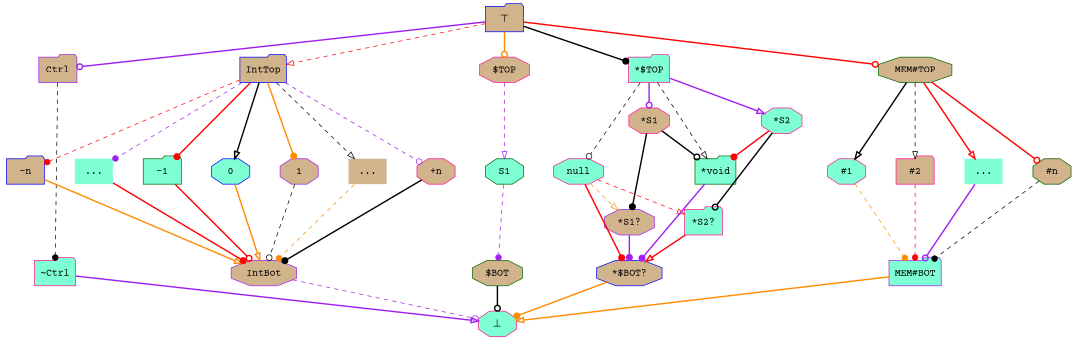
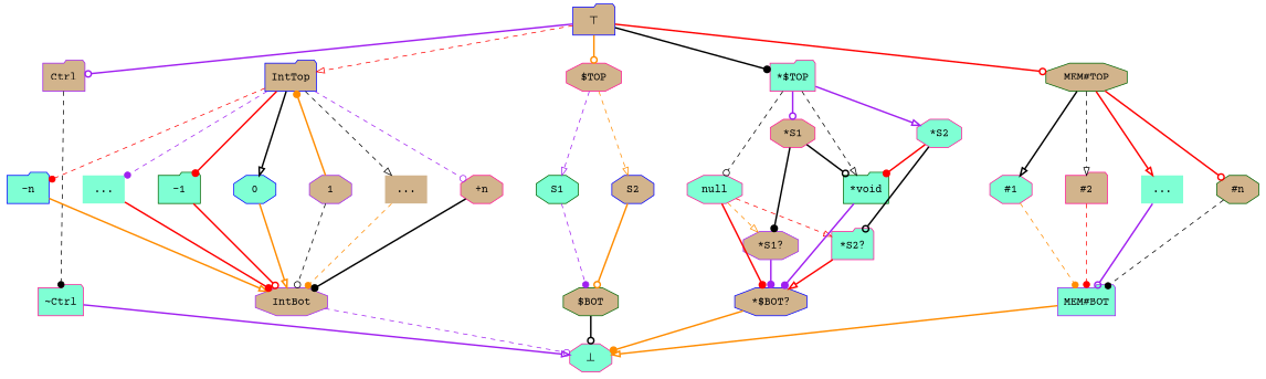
  digraph {
    fontname="Courier Prime"
    nodesep=0.6
    splines=false
    node [color=deeppink fillcolor=tan fontname="Courier Prime" shape=octagon style=filled]
    edge [arrowhead=dot color=black fontname="Courier Prime" style=bold]
    n1 [color=blue label="⊤" shape=folder]
    n2 [color=purple label=Ctrl shape=folder]
    n3 [color=blue label=IntTop shape=folder]
    n4 [label="$TOP"]
    n5 [fillcolor=aquamarine label="*$TOP" shape=folder]
    n6 [color=darkgreen label="MEM#TOP"]
    n7 [label="*S1"]
    n8 [fillcolor=aquamarine label="*S2"]
-   n9 [color=blue label="-n" shape=folder]
+   n9 [color=blue fillcolor=aquamarine label="-n" shape=folder]
    n10 [color=blue fillcolor=aquamarine label="..." shape=none style="none,filled"]
    n11 [color=darkgreen fillcolor=aquamarine label=-1 shape=folder]
    n12 [color=blue fillcolor=aquamarine label=0]
    n13 [color=purple label=1]
    n14 [color=purple label="..." shape=none style="none,filled"]
    n15 [label="+n"]
    n16 [color=darkgreen fillcolor=aquamarine label=S1]
+   n17 [color=blue label=S2]
    n18 [fillcolor=aquamarine label=null]
    n19 [color=darkgreen fillcolor=aquamarine label="*void" shape=folder]
    n20 [fillcolor=aquamarine label="#1"]
    n21 [label="#2" shape=folder]
    n22 [color=purple fillcolor=aquamarine label="..." shape=none style="none,filled"]
    n23 [color=darkgreen label="#n"]
    n24 [color=purple label="*S1?"]
    n25 [fillcolor=aquamarine label="*S2?" shape=folder]
    n26 [fillcolor=aquamarine label="~Ctrl" shape=folder]
    n27 [color=purple label=IntBot]
    n28 [color=darkgreen label="$BOT"]
    n29 [color=blue label="*$BOT?"]
    n30 [color=purple fillcolor=aquamarine label="MEM#BOT" shape=folder]
    n31 [fillcolor=aquamarine label="⊥"]
    subgraph sub_1 {
      rank=same
      n1
    }
    subgraph sub_2 {
      rank=same
      n2
      n3
      n4
      n5
      n6
    }
    subgraph sub_3 {
      rank=same
      n7
      n8
    }
    subgraph sub_4 {
      rank=same
      n9
      n10
      n11
      n12
      n13
      n14
      n15
      n16
+     n17
      n18
      n19
      n20
      n21
      n22
      n23
    }
    subgraph sub_5 {
      rank=same
      n24
      n25
    }
    subgraph sub_6 {
      rank=same
      n26
      n27
      n28
      n29
      n30
    }
    subgraph sub_7 {
      rank=same
      n31
    }
    n1 -> n2 [arrowhead=odot color=purple]
    n1 -> n3 [arrowhead=onormal color=red style=dashed]
    n1 -> n4 [arrowhead=odot color=darkorange]
    n1 -> n5
    n1 -> n6 [arrowhead=odot color=red]
    n2 -> n26 [style=dashed]
    n3 -> n9 [color=red style=dashed]
    n3 -> n10 [color=purple style=dashed]
    n3 -> n11 [color=red]
    n3 -> n12 [arrowhead=onormal]
-   n3 -> n13 [color=darkorange]
+   n13 -> n3 [color=darkorange]
    n3 -> n14 [arrowhead=onormal style=dashed]
    n3 -> n15 [arrowhead=odot color=purple style=dashed]
    n4 -> n16 [arrowhead=onormal color=purple style=dashed]
+   n4 -> n17 [arrowhead=onormal color=darkorange style=dashed]
    n5 -> n7 [arrowhead=odot color=purple]
    n5 -> n8 [arrowhead=onormal color=purple]
    n5 -> n18 [arrowhead=odot style=dashed]
    n5 -> n19 [arrowhead=onormal style=dashed]
    n6 -> n20 [arrowhead=onormal]
    n6 -> n21 [arrowhead=onormal style=dashed]
    n6 -> n22 [arrowhead=onormal color=red]
    n6 -> n23 [arrowhead=odot color=red]
    n7 -> n19 [arrowhead=odot]
    n7 -> n24
    n8 -> n19 [color=red]
    n8 -> n25 [arrowhead=odot]
    n9 -> n10 [arrowhead=none style=invis color=""]
    n9 -> n27 [arrowhead=onormal color=darkorange]
    n10 -> n11 [arrowhead=none style=invis color=""]
    n10 -> n27 [color=red]
    n11 -> n12 [arrowhead=none style=invis color=""]
    n11 -> n27 [arrowhead=odot color=red]
    n12 -> n13 [arrowhead=none style=invis color=""]
    n12 -> n27 [arrowhead=onormal color=darkorange]
    n13 -> n14 [arrowhead=none style=invis color=""]
    n13 -> n27 [arrowhead=odot style=dashed]
    n14 -> n15 [arrowhead=none style=invis color=""]
    n14 -> n27 [color=darkorange style=dashed]
    n15 -> n27
    n16 -> n28 [color=purple style=dashed]
+   n17 -> n28 [arrowhead=odot color=darkorange]
    n18 -> n24 [arrowhead=onormal color=darkorange style=dashed]
    n18 -> n25 [arrowhead=onormal color=red style=dashed]
    n18 -> n29 [color=red]
    n19 -> n29 [color=purple]
    n20 -> n21 [arrowhead=none style=invis color=""]
    n20 -> n30 [color=darkorange style=dashed]
    n21 -> n22 [arrowhead=none style=invis color=""]
    n21 -> n30 [color=red style=dashed]
    n22 -> n23 [arrowhead=none style=invis color=""]
    n22 -> n30 [arrowhead=odot color=purple]
    n23 -> n30 [style=dashed]
    n24 -> n29 [color=purple]
    n25 -> n29 [arrowhead=onormal color=red]
    n26 -> n31 [arrowhead=onormal color=purple]
    n27 -> n31 [arrowhead=odot color=purple style=dashed]
    n28 -> n31 [arrowhead=odot]
    n29 -> n31 [color=darkorange]
    n30 -> n31 [arrowhead=onormal color=darkorange]
  }
